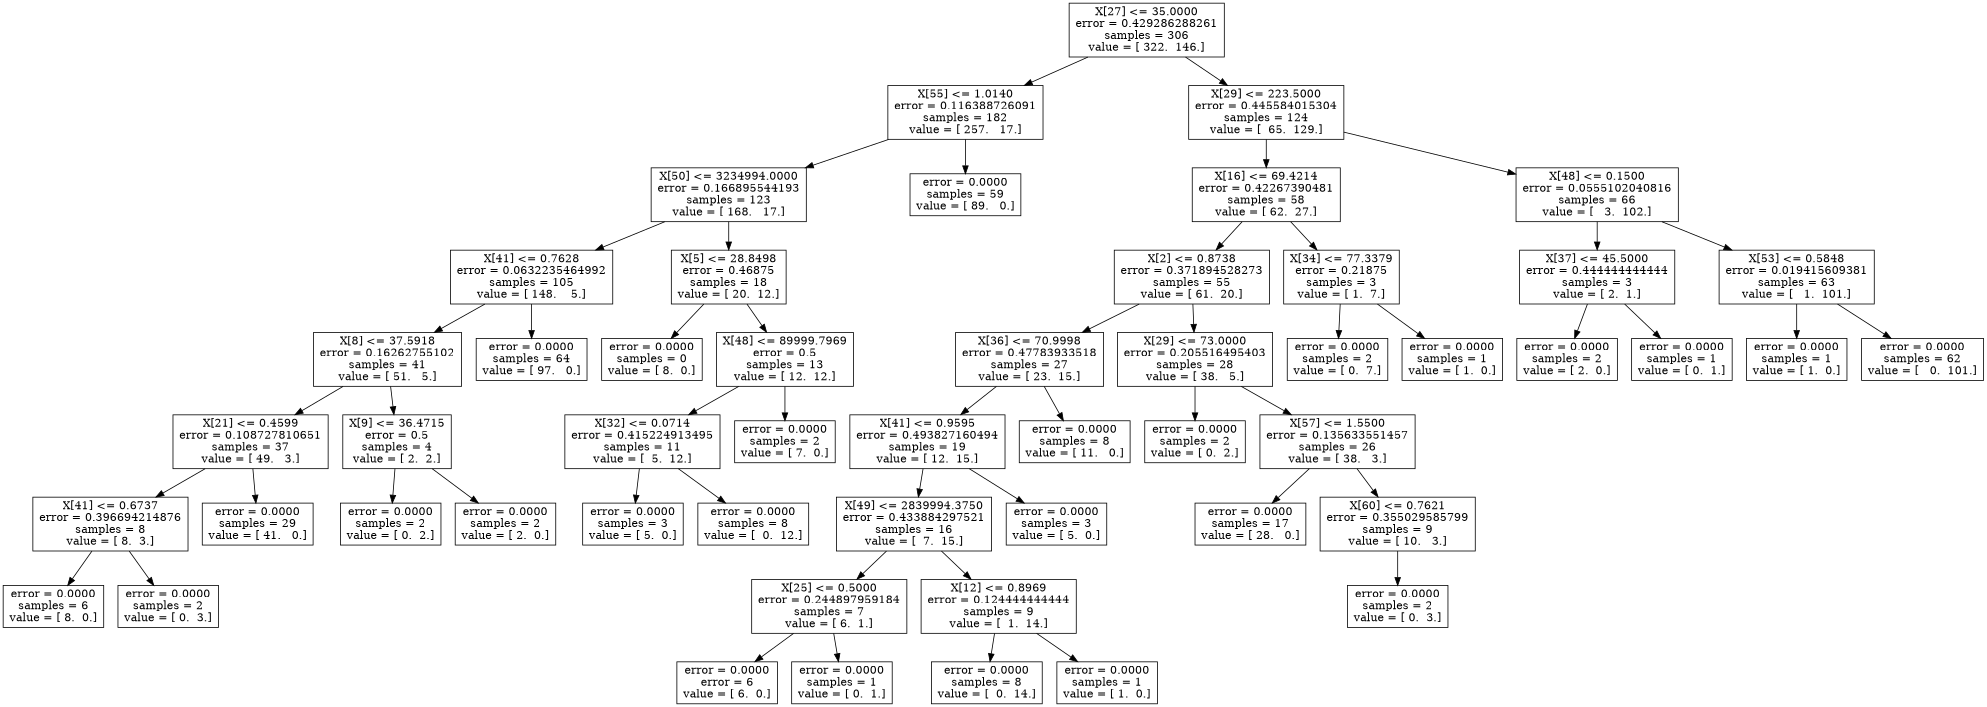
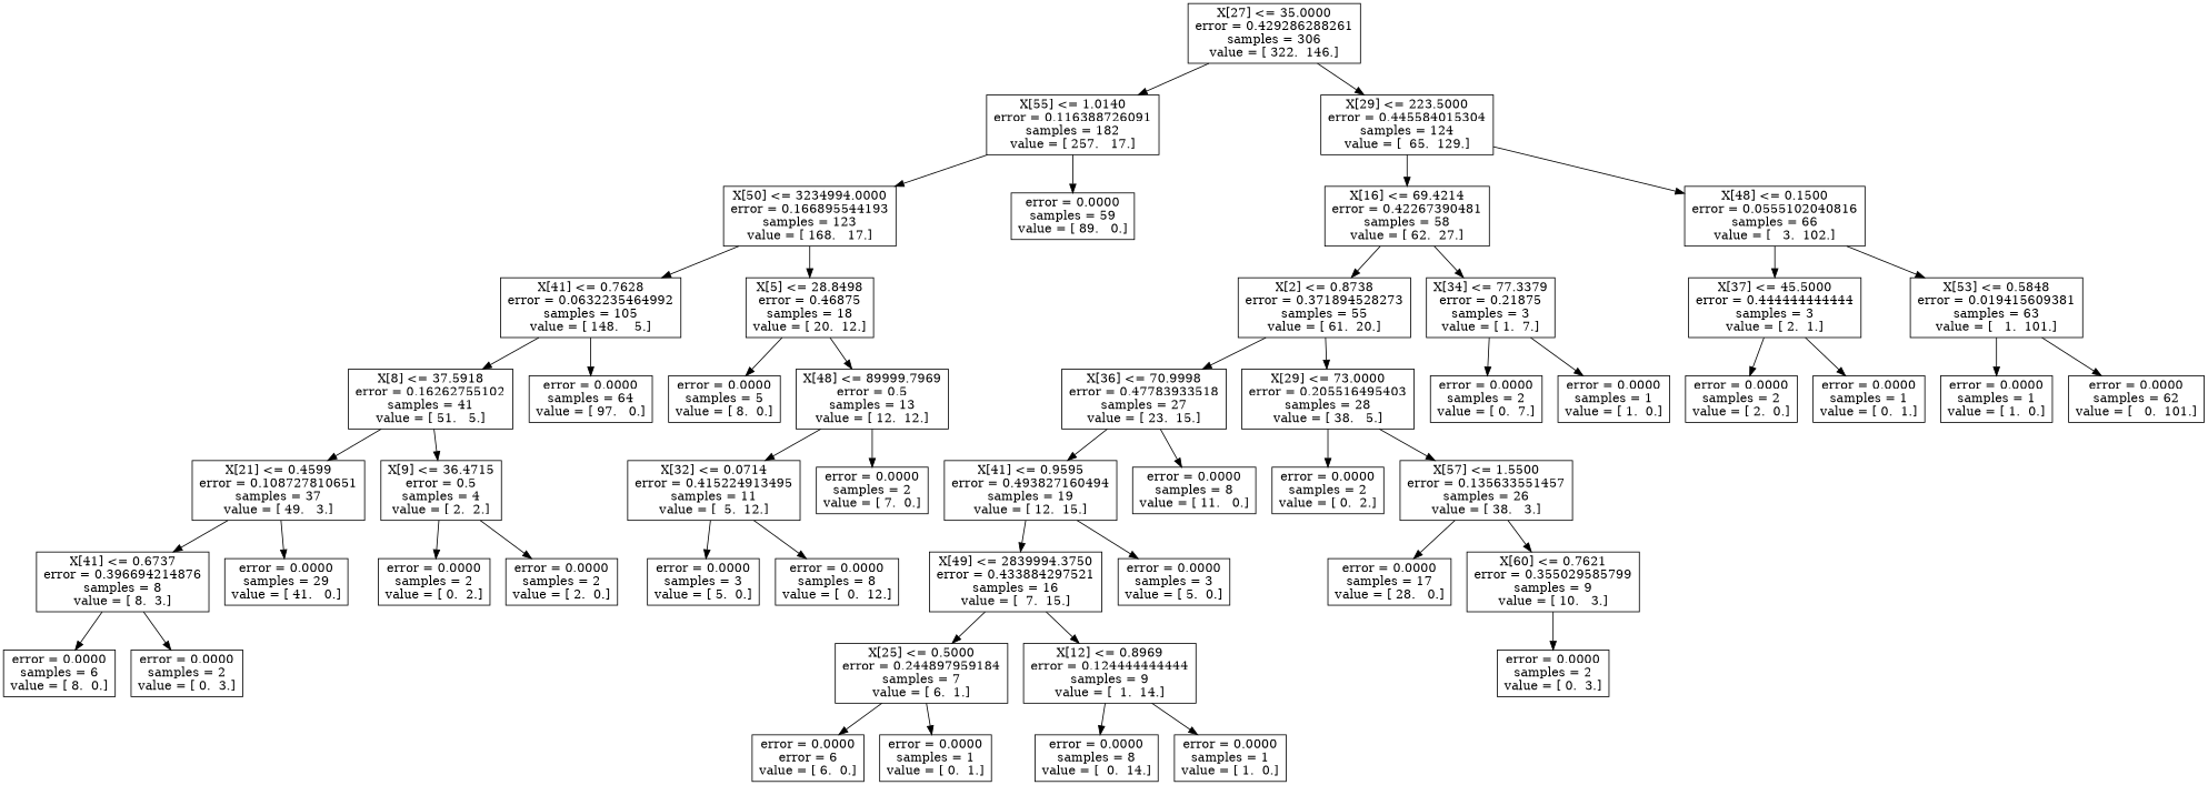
  digraph {
    node [shape=box]
    n1 [label="X[27] <= 35.0000\nerror = 0.429286288261\nsamples = 306\nvalue = [ 322.  146.]"]
    n2 [label="X[55] <= 1.0140\nerror = 0.116388726091\nsamples = 182\nvalue = [ 257.   17.]"]
    n3 [label="X[29] <= 223.5000\nerror = 0.445584015304\nsamples = 124\nvalue = [  65.  129.]"]
    n4 [label="X[50] <= 3234994.0000\nerror = 0.166895544193\nsamples = 123\nvalue = [ 168.   17.]"]
    n5 [label="error = 0.0000\nsamples = 59\nvalue = [ 89.   0.]"]
    n6 [label="X[16] <= 69.4214\nerror = 0.42267390481\nsamples = 58\nvalue = [ 62.  27.]"]
    n7 [label="X[48] <= 0.1500\nerror = 0.0555102040816\nsamples = 66\nvalue = [   3.  102.]"]
    n8 [label="X[41] <= 0.7628\nerror = 0.0632235464992\nsamples = 105\nvalue = [ 148.    5.]"]
    n9 [label="X[5] <= 28.8498\nerror = 0.46875\nsamples = 18\nvalue = [ 20.  12.]"]
    n10 [label="X[8] <= 37.5918\nerror = 0.16262755102\nsamples = 41\nvalue = [ 51.   5.]"]
    n11 [label="error = 0.0000\nsamples = 64\nvalue = [ 97.   0.]"]
-   n12 [label="error = 0.0000\nsamples = 0\nvalue = [ 8.  0.]"]
+   n12 [label="error = 0.0000\nsamples = 5\nvalue = [ 8.  0.]"]
    n13 [label="X[48] <= 89999.7969\nerror = 0.5\nsamples = 13\nvalue = [ 12.  12.]"]
    n14 [label="X[21] <= 0.4599\nerror = 0.108727810651\nsamples = 37\nvalue = [ 49.   3.]"]
    n15 [label="X[9] <= 36.4715\nerror = 0.5\nsamples = 4\nvalue = [ 2.  2.]"]
    n16 [label="X[41] <= 0.6737\nerror = 0.396694214876\nsamples = 8\nvalue = [ 8.  3.]"]
    n17 [label="error = 0.0000\nsamples = 29\nvalue = [ 41.   0.]"]
    n18 [label="error = 0.0000\nsamples = 2\nvalue = [ 0.  2.]"]
    n19 [label="error = 0.0000\nsamples = 2\nvalue = [ 2.  0.]"]
    n20 [label="error = 0.0000\nsamples = 6\nvalue = [ 8.  0.]"]
    n21 [label="error = 0.0000\nsamples = 2\nvalue = [ 0.  3.]"]
    n22 [label="X[32] <= 0.0714\nerror = 0.415224913495\nsamples = 11\nvalue = [  5.  12.]"]
    n23 [label="error = 0.0000\nsamples = 2\nvalue = [ 7.  0.]"]
    n24 [label="error = 0.0000\nsamples = 3\nvalue = [ 5.  0.]"]
    n25 [label="error = 0.0000\nsamples = 8\nvalue = [  0.  12.]"]
    n26 [label="X[2] <= 0.8738\nerror = 0.371894528273\nsamples = 55\nvalue = [ 61.  20.]"]
    n27 [label="X[34] <= 77.3379\nerror = 0.21875\nsamples = 3\nvalue = [ 1.  7.]"]
    n28 [label="X[37] <= 45.5000\nerror = 0.444444444444\nsamples = 3\nvalue = [ 2.  1.]"]
    n29 [label="X[53] <= 0.5848\nerror = 0.019415609381\nsamples = 63\nvalue = [   1.  101.]"]
    n30 [label="X[36] <= 70.9998\nerror = 0.47783933518\nsamples = 27\nvalue = [ 23.  15.]"]
    n31 [label="X[29] <= 73.0000\nerror = 0.205516495403\nsamples = 28\nvalue = [ 38.   5.]"]
    n32 [label="error = 0.0000\nsamples = 2\nvalue = [ 0.  7.]"]
    n33 [label="error = 0.0000\nsamples = 1\nvalue = [ 1.  0.]"]
    n34 [label="X[41] <= 0.9595\nerror = 0.493827160494\nsamples = 19\nvalue = [ 12.  15.]"]
    n35 [label="error = 0.0000\nsamples = 8\nvalue = [ 11.   0.]"]
    n36 [label="error = 0.0000\nsamples = 2\nvalue = [ 0.  2.]"]
    n37 [label="X[57] <= 1.5500\nerror = 0.135633551457\nsamples = 26\nvalue = [ 38.   3.]"]
    n38 [label="X[49] <= 2839994.3750\nerror = 0.433884297521\nsamples = 16\nvalue = [  7.  15.]"]
    n39 [label="error = 0.0000\nsamples = 3\nvalue = [ 5.  0.]"]
    n40 [label="X[25] <= 0.5000\nerror = 0.244897959184\nsamples = 7\nvalue = [ 6.  1.]"]
    n41 [label="X[12] <= 0.8969\nerror = 0.124444444444\nsamples = 9\nvalue = [  1.  14.]"]
    n42 [label="error = 0.0000\nerror = 6\nvalue = [ 6.  0.]"]
    n43 [label="error = 0.0000\nsamples = 1\nvalue = [ 0.  1.]"]
    n44 [label="error = 0.0000\nsamples = 8\nvalue = [  0.  14.]"]
    n45 [label="error = 0.0000\nsamples = 1\nvalue = [ 1.  0.]"]
    n46 [label="error = 0.0000\nsamples = 17\nvalue = [ 28.   0.]"]
    n47 [label="X[60] <= 0.7621\nerror = 0.355029585799\nsamples = 9\nvalue = [ 10.   3.]"]
    n48 [label="error = 0.0000\nsamples = 2\nvalue = [ 0.  3.]"]
    n49 [label="error = 0.0000\nsamples = 2\nvalue = [ 2.  0.]"]
    n50 [label="error = 0.0000\nsamples = 1\nvalue = [ 0.  1.]"]
    n51 [label="error = 0.0000\nsamples = 1\nvalue = [ 1.  0.]"]
    n52 [label="error = 0.0000\nsamples = 62\nvalue = [   0.  101.]"]
    n1 -> n2
    n1 -> n3
    n2 -> n4
    n2 -> n5
    n3 -> n6
    n3 -> n7
    n4 -> n8
    n4 -> n9
    n6 -> n26
    n6 -> n27
    n7 -> n28
    n7 -> n29
    n8 -> n10
    n8 -> n11
    n9 -> n12
    n9 -> n13
    n10 -> n14
    n10 -> n15
    n13 -> n22
    n13 -> n23
    n14 -> n16
    n14 -> n17
    n15 -> n18
    n15 -> n19
    n16 -> n20
    n16 -> n21
    n22 -> n24
    n22 -> n25
    n26 -> n30
    n26 -> n31
    n27 -> n32
    n27 -> n33
    n28 -> n49
    n28 -> n50
    n29 -> n51
    n29 -> n52
    n30 -> n34
    n30 -> n35
    n31 -> n36
    n31 -> n37
    n34 -> n38
    n34 -> n39
    n37 -> n46
    n37 -> n47
    n38 -> n40
    n38 -> n41
    n40 -> n42
    n40 -> n43
    n41 -> n44
    n41 -> n45
    n47 -> n48
  }
